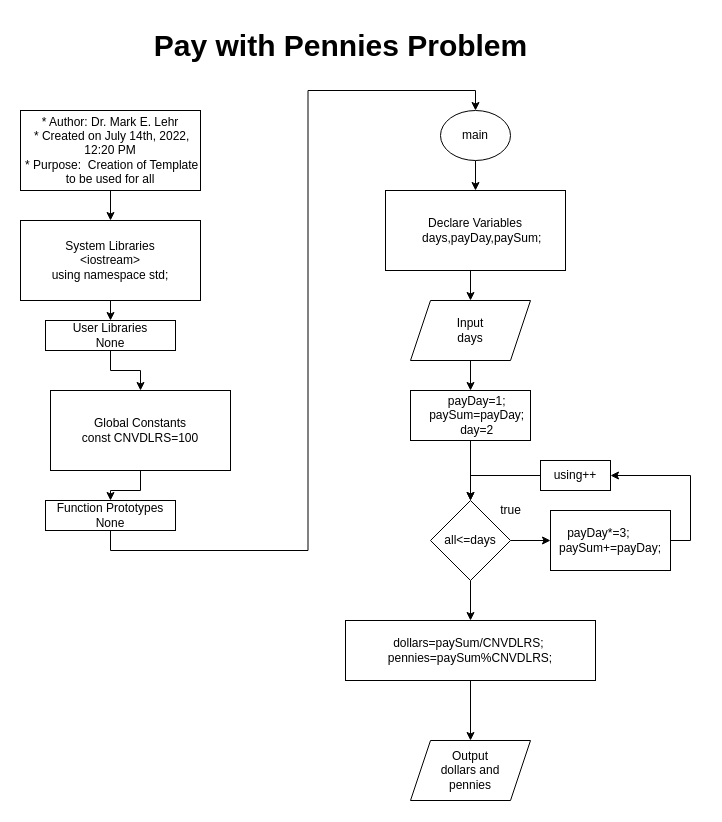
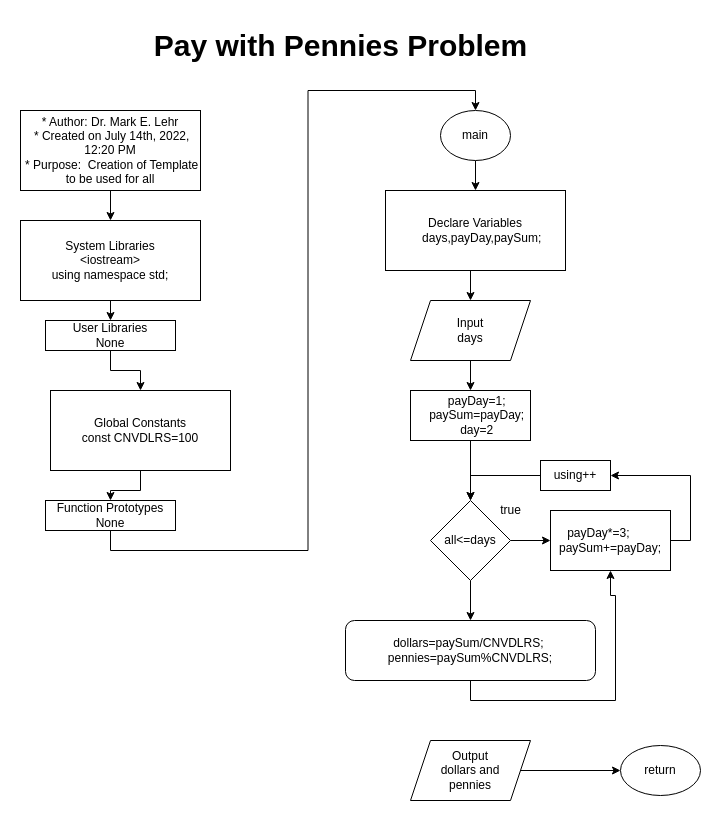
  <mxCell id="0" />
  <mxCell id="1" parent="0" />
  <mxCell id="2" style="edgeStyle=orthogonalEdgeStyle;rounded=0;orthogonalLoop=1;jettySize=auto;html=1;exitX=0.5;exitY=1;exitDx=0;exitDy=0;entryX=0.5;entryY=0;entryDx=0;entryDy=0;fontSize=10;" parent="1" source="3" target="6" edge="1"><mxGeometry relative="1" as="geometry" /></mxCell>
  <mxCell id="3" value="* Author: Dr. Mark E. Lehr&lt;br&gt;&amp;nbsp;* Created on July 14th, 2022, 12:20 PM&lt;br&gt;&amp;nbsp;* Purpose:&amp;nbsp; Creation of Template to be used for all" style="rounded=0;whiteSpace=wrap;html=1;" parent="1" vertex="1"><mxGeometry x="20" y="110" width="180" height="80" as="geometry" /></mxCell>
  <mxCell id="4" value="&lt;font style=&quot;font-size: 30px;&quot;&gt;&lt;b&gt;Pay with Pennies Problem&lt;/b&gt;&lt;/font&gt;" style="text;html=1;align=center;verticalAlign=middle;resizable=0;points=[];autosize=1;strokeColor=none;fillColor=none;" parent="1" vertex="1"><mxGeometry x="140" y="20" width="400" height="50" as="geometry" /></mxCell>
  <mxCell id="5" style="edgeStyle=orthogonalEdgeStyle;rounded=0;orthogonalLoop=1;jettySize=auto;html=1;exitX=0.5;exitY=1;exitDx=0;exitDy=0;entryX=0.5;entryY=0;entryDx=0;entryDy=0;fontSize=10;" parent="1" source="6" target="8" edge="1"><mxGeometry relative="1" as="geometry" /></mxCell>
  <mxCell id="6" value="System Libraries&lt;br&gt;&amp;lt;iostream&amp;gt;&lt;br&gt;using namespace std;" style="rounded=0;whiteSpace=wrap;html=1;" parent="1" vertex="1"><mxGeometry x="20" y="220" width="180" height="80" as="geometry" /></mxCell>
  <mxCell id="7" style="edgeStyle=orthogonalEdgeStyle;rounded=0;orthogonalLoop=1;jettySize=auto;html=1;exitX=0.5;exitY=1;exitDx=0;exitDy=0;fontSize=10;" parent="1" source="8" target="10" edge="1"><mxGeometry relative="1" as="geometry" /></mxCell>
  <mxCell id="8" value="&lt;div&gt;User Libraries&lt;/div&gt;&lt;div&gt;None&lt;br&gt;&lt;/div&gt;" style="rounded=0;whiteSpace=wrap;html=1;" parent="1" vertex="1"><mxGeometry x="45" y="320" width="130" height="30" as="geometry" /></mxCell>
  <mxCell id="9" style="edgeStyle=orthogonalEdgeStyle;rounded=0;orthogonalLoop=1;jettySize=auto;html=1;exitX=0.5;exitY=1;exitDx=0;exitDy=0;entryX=0.5;entryY=0;entryDx=0;entryDy=0;fontSize=10;" parent="1" source="10" target="12" edge="1"><mxGeometry relative="1" as="geometry" /></mxCell>
  <mxCell id="10" value="Global Constants&lt;br&gt;const CNVDLRS=100" style="rounded=0;whiteSpace=wrap;html=1;" parent="1" vertex="1"><mxGeometry x="50" y="390" width="180" height="80" as="geometry" /></mxCell>
  <mxCell id="11" style="edgeStyle=orthogonalEdgeStyle;rounded=0;orthogonalLoop=1;jettySize=auto;html=1;exitX=0.5;exitY=1;exitDx=0;exitDy=0;entryX=0.5;entryY=0;entryDx=0;entryDy=0;fontSize=12;" parent="1" source="12" target="14" edge="1"><mxGeometry relative="1" as="geometry" /></mxCell>
  <mxCell id="12" value="&lt;div&gt;Function Prototypes&lt;/div&gt;&lt;div&gt;None&lt;/div&gt;" style="rounded=0;whiteSpace=wrap;html=1;" parent="1" vertex="1"><mxGeometry x="45" y="500" width="130" height="30" as="geometry" /></mxCell>
  <mxCell id="13" style="edgeStyle=orthogonalEdgeStyle;rounded=0;orthogonalLoop=1;jettySize=auto;html=1;exitX=0.5;exitY=1;exitDx=0;exitDy=0;entryX=0.5;entryY=0;entryDx=0;entryDy=0;fontSize=12;" parent="1" source="14" target="16" edge="1"><mxGeometry relative="1" as="geometry" /></mxCell>
  <mxCell id="14" value="&lt;div style=&quot;font-size: 12px;&quot;&gt;&lt;font style=&quot;font-size: 12px;&quot;&gt;main&lt;/font&gt;&lt;/div&gt;" style="ellipse;whiteSpace=wrap;html=1;fontSize=10;" parent="1" vertex="1"><mxGeometry x="440" y="110" width="70" height="50" as="geometry" /></mxCell>
  <mxCell id="15" style="edgeStyle=orthogonalEdgeStyle;rounded=0;orthogonalLoop=1;jettySize=auto;html=1;exitX=0.5;exitY=1;exitDx=0;exitDy=0;entryX=0.5;entryY=0;entryDx=0;entryDy=0;fontSize=12;" parent="1" source="16" target="18" edge="1"><mxGeometry relative="1" as="geometry" /></mxCell>
  <mxCell id="16" value="Declare Variables&lt;br&gt;&amp;nbsp;&amp;nbsp;&amp;nbsp; days,payDay,paySum;" style="rounded=0;whiteSpace=wrap;html=1;" parent="1" vertex="1"><mxGeometry x="385" y="190" width="180" height="80" as="geometry" /></mxCell>
  <mxCell id="17" style="edgeStyle=orthogonalEdgeStyle;rounded=0;orthogonalLoop=1;jettySize=auto;html=1;exitX=0.5;exitY=1;exitDx=0;exitDy=0;entryX=0.5;entryY=0;entryDx=0;entryDy=0;fontSize=12;" parent="1" source="18" target="20" edge="1"><mxGeometry relative="1" as="geometry" /></mxCell>
  <mxCell id="18" value="&lt;div&gt;Input&lt;/div&gt;&lt;div&gt;days&lt;br&gt;&lt;/div&gt;" style="shape=parallelogram;perimeter=parallelogramPerimeter;whiteSpace=wrap;html=1;fixedSize=1;fontSize=12;" parent="1" vertex="1"><mxGeometry x="410" y="300" width="120" height="60" as="geometry" /></mxCell>
  <mxCell id="19" style="edgeStyle=orthogonalEdgeStyle;rounded=0;orthogonalLoop=1;jettySize=auto;html=1;exitX=0.5;exitY=1;exitDx=0;exitDy=0;entryX=0.5;entryY=0;entryDx=0;entryDy=0;fontSize=12;" parent="1" source="20" target="23" edge="1"><mxGeometry relative="1" as="geometry" /></mxCell>
  <mxCell id="20" value="&amp;nbsp;&amp;nbsp;&amp;nbsp; payDay=1;&lt;br&gt;&amp;nbsp;&amp;nbsp;&amp;nbsp; paySum=payDay;&lt;br&gt;&amp;nbsp;&amp;nbsp;&amp;nbsp; day=2" style="rounded=0;whiteSpace=wrap;html=1;" parent="1" vertex="1"><mxGeometry x="410" y="390" width="120" height="50" as="geometry" /></mxCell>
  <mxCell id="21" style="edgeStyle=orthogonalEdgeStyle;rounded=0;orthogonalLoop=1;jettySize=auto;html=1;exitX=1;exitY=0.5;exitDx=0;exitDy=0;entryX=0;entryY=0.5;entryDx=0;entryDy=0;fontSize=12;" parent="1" source="23" target="25" edge="1"><mxGeometry relative="1" as="geometry" /></mxCell>
  <mxCell id="22" style="edgeStyle=orthogonalEdgeStyle;rounded=0;orthogonalLoop=1;jettySize=auto;html=1;exitX=0.5;exitY=1;exitDx=0;exitDy=0;entryX=0.5;entryY=0;entryDx=0;entryDy=0;fontSize=12;" parent="1" source="23" target="30" edge="1"><mxGeometry relative="1" as="geometry" /></mxCell>
  <mxCell id="23" value="all&amp;lt;=days" style="rhombus;whiteSpace=wrap;html=1;fontSize=12;" parent="1" vertex="1"><mxGeometry x="430" y="500" width="80" height="80" as="geometry" /></mxCell>
  <mxCell id="24" style="edgeStyle=orthogonalEdgeStyle;rounded=0;orthogonalLoop=1;jettySize=auto;html=1;exitX=1;exitY=0.5;exitDx=0;exitDy=0;entryX=1;entryY=0.5;entryDx=0;entryDy=0;fontSize=12;" parent="1" source="25" target="28" edge="1"><mxGeometry relative="1" as="geometry" /></mxCell>
  <mxCell id="25" value="payDay*=3;&amp;nbsp;&amp;nbsp;&amp;nbsp;&amp;nbsp;&amp;nbsp;&amp;nbsp;&amp;nbsp; paySum+=payDay;" style="rounded=0;whiteSpace=wrap;html=1;fontSize=12;" parent="1" vertex="1"><mxGeometry x="550" y="510" width="120" height="60" as="geometry" /></mxCell>
  <mxCell id="26" value="true" style="text;html=1;align=center;verticalAlign=middle;resizable=0;points=[];autosize=1;strokeColor=none;fillColor=none;fontSize=12;" parent="1" vertex="1"><mxGeometry x="490" y="495" width="40" height="30" as="geometry" /></mxCell>
  <mxCell id="27" style="edgeStyle=orthogonalEdgeStyle;rounded=0;orthogonalLoop=1;jettySize=auto;html=1;exitX=0;exitY=0.5;exitDx=0;exitDy=0;entryX=0.5;entryY=0;entryDx=0;entryDy=0;fontSize=12;" parent="1" source="28" target="23" edge="1"><mxGeometry relative="1" as="geometry" /></mxCell>
  <mxCell id="28" value="using++" style="whiteSpace=wrap;html=1;fontSize=12;" parent="1" vertex="1"><mxGeometry x="540" y="460" width="70" height="30" as="geometry" /></mxCell>
- <mxCell id="29" style="edgeStyle=orthogonalEdgeStyle;rounded=0;orthogonalLoop=1;jettySize=auto;html=1;exitX=0.5;exitY=1;exitDx=0;exitDy=0;entryX=0.5;entryY=0;entryDx=0;entryDy=0;fontSize=12;" parent="1" source="30" target="32" edge="1"><mxGeometry relative="1" as="geometry" /></mxCell>
- <mxCell id="30" value="&lt;div&gt;dollars=paySum/CNVDLRS;&amp;nbsp; &lt;br&gt;&lt;/div&gt;&lt;div&gt;pennies=paySum%CNVDLRS;&lt;/div&gt;" style="whiteSpace=wrap;html=1;fontSize=12;" parent="1" vertex="1"><mxGeometry x="345" y="620" width="250" height="60" as="geometry" /></mxCell>
+ <mxCell id="29" style="edgeStyle=orthogonalEdgeStyle;rounded=0;orthogonalLoop=1;jettySize=auto;html=1;exitX=0.5;exitY=1;exitDx=0;exitDy=0;fontSize=12;" parent="1" source="30" target="25" edge="1"><mxGeometry relative="1" as="geometry" /></mxCell>
+ <mxCell id="30" value="&lt;div&gt;dollars=paySum/CNVDLRS;&amp;nbsp; &lt;br&gt;&lt;/div&gt;&lt;div&gt;pennies=paySum%CNVDLRS;&lt;/div&gt;" style="whiteSpace=wrap;html=1;fontSize=12;rounded=1;" parent="1" vertex="1"><mxGeometry x="345" y="620" width="250" height="60" as="geometry" /></mxCell>
+ <mxCell id="31" style="edgeStyle=orthogonalEdgeStyle;rounded=0;orthogonalLoop=1;jettySize=auto;html=1;exitX=1;exitY=0.5;exitDx=0;exitDy=0;entryX=0;entryY=0.5;entryDx=0;entryDy=0;fontSize=12;" parent="1" source="32" target="33" edge="1"><mxGeometry relative="1" as="geometry" /></mxCell>
  <mxCell id="32" value="&lt;div&gt;Output&lt;/div&gt;&lt;div&gt;dollars and&lt;/div&gt;&lt;div&gt;pennies&lt;br&gt;&lt;/div&gt;" style="shape=parallelogram;perimeter=parallelogramPerimeter;whiteSpace=wrap;html=1;fixedSize=1;fontSize=12;" parent="1" vertex="1"><mxGeometry x="410" y="740" width="120" height="60" as="geometry" /></mxCell>
+ <mxCell id="33" value="return" style="ellipse;whiteSpace=wrap;html=1;fontSize=12;" parent="1" vertex="1"><mxGeometry x="620" y="745" width="80" height="50" as="geometry" /></mxCell>
